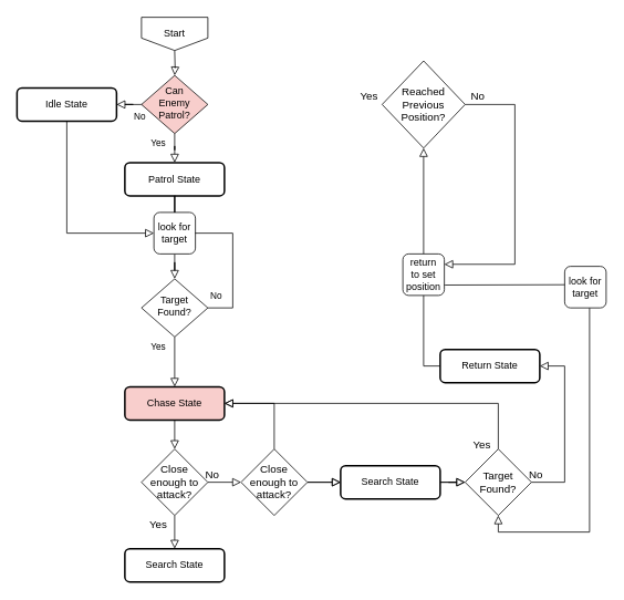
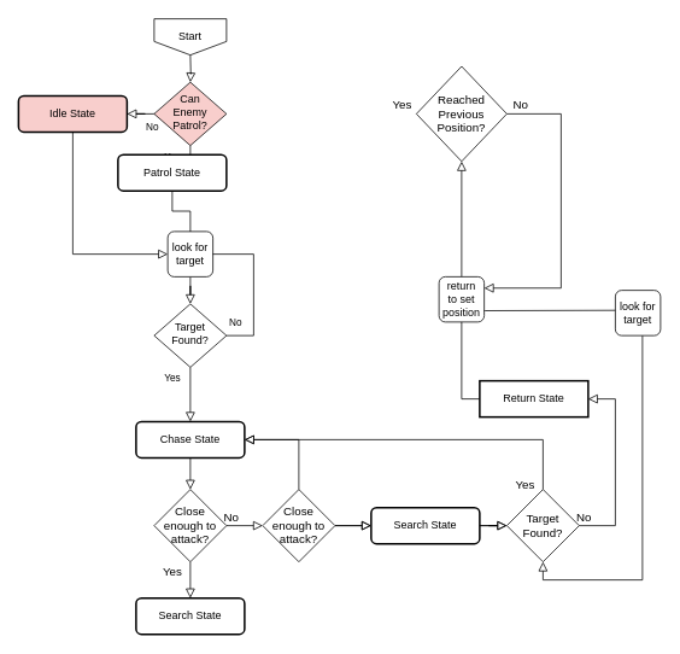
  <mxCell id="0" />
  <mxCell id="1" parent="0" />
  <mxCell id="2" value="" style="rounded=0;html=1;jettySize=auto;orthogonalLoop=1;fontSize=11;endArrow=block;endFill=0;endSize=8;strokeWidth=1;shadow=0;labelBackgroundColor=none;edgeStyle=orthogonalEdgeStyle;" parent="1" target="5" edge="1"><mxGeometry relative="1" as="geometry"><mxPoint x="210" y="60" as="sourcePoint" /></mxGeometry></mxCell>
  <mxCell id="3" value="Yes" style="rounded=0;html=1;jettySize=auto;orthogonalLoop=1;fontSize=11;endArrow=block;endFill=0;endSize=8;strokeWidth=1;shadow=0;labelBackgroundColor=none;edgeStyle=orthogonalEdgeStyle;entryX=0.5;entryY=0;entryDx=0;entryDy=0;" parent="1" source="5" target="15" edge="1"><mxGeometry x="-0.5" y="-20" relative="1" as="geometry"><mxPoint as="offset" /></mxGeometry></mxCell>
  <mxCell id="4" value="No" style="edgeStyle=orthogonalEdgeStyle;rounded=0;html=1;jettySize=auto;orthogonalLoop=1;fontSize=11;endArrow=block;endFill=0;endSize=8;strokeWidth=1;shadow=0;labelBackgroundColor=none;" parent="1" source="5" target="7" edge="1"><mxGeometry x="-0.9" y="15" relative="1" as="geometry"><mxPoint as="offset" /></mxGeometry></mxCell>
  <mxCell id="5" value="&lt;div&gt;&lt;span&gt;Can&lt;/span&gt;&lt;/div&gt;&lt;div&gt;&lt;span&gt;Enemy&lt;/span&gt;&lt;/div&gt;&lt;div&gt;&lt;span&gt;Patrol?&lt;/span&gt;&lt;/div&gt;" style="rhombus;whiteSpace=wrap;html=1;shadow=0;fontFamily=Helvetica;fontSize=12;align=center;strokeWidth=1;spacing=6;spacingTop=-4;fillColor=#f8cecc;" parent="1" vertex="1"><mxGeometry x="170" y="90" width="80" height="70" as="geometry" /></mxCell>
  <mxCell id="6" style="edgeStyle=orthogonalEdgeStyle;rounded=0;orthogonalLoop=1;jettySize=auto;html=1;entryX=0;entryY=0.5;entryDx=0;entryDy=0;fontSize=13;endArrow=block;endFill=0;endSize=8;strokeWidth=1;" edge="1" parent="1" source="7" target="17"><mxGeometry relative="1" as="geometry"><Array as="points"><mxPoint x="80" y="280" /></Array></mxGeometry></mxCell>
- <mxCell id="7" value="Idle State" style="rounded=1;whiteSpace=wrap;html=1;fontSize=12;glass=0;strokeWidth=2;shadow=0;" parent="1" vertex="1"><mxGeometry x="20" y="105" width="120" height="40" as="geometry" /></mxCell>
+ <mxCell id="7" value="Idle State" style="rounded=1;whiteSpace=wrap;html=1;fontSize=12;glass=0;strokeWidth=2;shadow=0;fillColor=#f8cecc;" parent="1" vertex="1"><mxGeometry x="20" y="105" width="120" height="40" as="geometry" /></mxCell>
  <mxCell id="8" value="No" style="rounded=0;html=1;jettySize=auto;orthogonalLoop=1;fontSize=11;endArrow=block;endFill=0;endSize=8;strokeWidth=1;shadow=0;labelBackgroundColor=none;edgeStyle=orthogonalEdgeStyle;" parent="1" source="10" target="12" edge="1"><mxGeometry x="-1" y="71" relative="1" as="geometry"><mxPoint x="-21" y="-50" as="offset" /></mxGeometry></mxCell>
  <mxCell id="9" value="Yes" style="edgeStyle=orthogonalEdgeStyle;rounded=0;html=1;jettySize=auto;orthogonalLoop=1;fontSize=11;endArrow=none;endFill=0;endSize=8;strokeWidth=1;shadow=0;labelBackgroundColor=none;exitX=1;exitY=0.5;exitDx=0;exitDy=0;startArrow=none;" parent="1" source="17" edge="1"><mxGeometry x="0.111" y="141" relative="1" as="geometry"><mxPoint x="121" y="140" as="offset" /><mxPoint x="210" y="255" as="targetPoint" /><Array as="points" /></mxGeometry></mxCell>
  <mxCell id="10" value="Target &lt;br&gt;Found?" style="rhombus;whiteSpace=wrap;html=1;shadow=0;fontFamily=Helvetica;fontSize=12;align=center;strokeWidth=1;spacing=6;spacingTop=-4;" parent="1" vertex="1"><mxGeometry x="170" y="335" width="80" height="70" as="geometry" /></mxCell>
  <mxCell id="11" style="edgeStyle=orthogonalEdgeStyle;rounded=0;orthogonalLoop=1;jettySize=auto;html=1;exitX=0.5;exitY=1;exitDx=0;exitDy=0;entryX=0.5;entryY=0;entryDx=0;entryDy=0;entryPerimeter=0;fontSize=13;endArrow=block;endFill=0;endSize=8;strokeWidth=1;" edge="1" parent="1" source="12" target="21"><mxGeometry relative="1" as="geometry" /></mxCell>
- <mxCell id="12" value="Chase State" style="rounded=1;whiteSpace=wrap;html=1;fontSize=12;glass=0;strokeWidth=2;shadow=0;fillColor=#f8cecc;" parent="1" vertex="1"><mxGeometry x="150" y="465" width="120" height="40" as="geometry" /></mxCell>
+ <mxCell id="12" value="Chase State" style="rounded=1;whiteSpace=wrap;html=1;fontSize=12;glass=0;strokeWidth=2;shadow=0;" parent="1" vertex="1"><mxGeometry x="150" y="465" width="120" height="40" as="geometry" /></mxCell>
  <mxCell id="13" value="Start" style="shape=offPageConnector;whiteSpace=wrap;html=1;" vertex="1" parent="1"><mxGeometry x="170" y="20" width="80" height="40" as="geometry" /></mxCell>
  <mxCell id="14" style="edgeStyle=orthogonalEdgeStyle;rounded=0;orthogonalLoop=1;jettySize=auto;html=1;endArrow=block;endFill=0;strokeWidth=1;endSize=8;startArrow=none;entryX=0.5;entryY=0;entryDx=0;entryDy=0;" edge="1" parent="1" source="17" target="10"><mxGeometry relative="1" as="geometry"><mxPoint x="230" y="330" as="targetPoint" /></mxGeometry></mxCell>
- <mxCell id="15" value="Patrol State" style="rounded=1;whiteSpace=wrap;html=1;fontSize=12;glass=0;strokeWidth=2;shadow=0;" vertex="1" parent="1"><mxGeometry x="150" y="195" width="120" height="40" as="geometry" /></mxCell>
+ <mxCell id="15" value="Patrol State" style="rounded=1;whiteSpace=wrap;html=1;fontSize=12;glass=0;strokeWidth=2;shadow=0;" vertex="1" parent="1"><mxGeometry x="130" y="170" width="120" height="40" as="geometry" /></mxCell>
  <mxCell id="16" value="" style="edgeStyle=orthogonalEdgeStyle;rounded=0;orthogonalLoop=1;jettySize=auto;html=1;entryX=0.5;entryY=0;entryDx=0;entryDy=0;endArrow=none;endFill=0;strokeWidth=1;endSize=8;" edge="1" parent="1" source="15" target="17"><mxGeometry relative="1" as="geometry"><mxPoint x="210" y="235" as="sourcePoint" /><mxPoint x="210" y="335" as="targetPoint" /><Array as="points" /></mxGeometry></mxCell>
  <mxCell id="17" value="look for&lt;br&gt;target" style="rounded=1;whiteSpace=wrap;html=1;absoluteArcSize=1;arcSize=14;strokeWidth=1;align=center;" vertex="1" parent="1"><mxGeometry x="185" y="255" width="50" height="50" as="geometry" /></mxCell>
  <mxCell id="18" value="" style="edgeStyle=orthogonalEdgeStyle;rounded=0;html=1;jettySize=auto;orthogonalLoop=1;fontSize=11;endArrow=none;endFill=0;endSize=8;strokeWidth=1;shadow=0;labelBackgroundColor=none;exitX=1;exitY=0.5;exitDx=0;exitDy=0;entryX=1;entryY=0.5;entryDx=0;entryDy=0;" edge="1" parent="1" source="10" target="17"><mxGeometry x="-1" y="-75" relative="1" as="geometry"><mxPoint x="-60" y="-30" as="offset" /><mxPoint x="250" y="370" as="sourcePoint" /><mxPoint x="270" y="275" as="targetPoint" /><Array as="points"><mxPoint x="280" y="370" /><mxPoint x="280" y="280" /></Array></mxGeometry></mxCell>
  <mxCell id="19" style="edgeStyle=orthogonalEdgeStyle;rounded=0;orthogonalLoop=1;jettySize=auto;html=1;exitX=1;exitY=0.5;exitDx=0;exitDy=0;exitPerimeter=0;fontSize=13;endArrow=block;endFill=0;endSize=8;strokeWidth=1;entryX=0;entryY=0.5;entryDx=0;entryDy=0;startArrow=none;" edge="1" parent="1" source="39" target="26"><mxGeometry relative="1" as="geometry"><mxPoint x="310" y="579.571" as="targetPoint" /></mxGeometry></mxCell>
  <mxCell id="20" style="edgeStyle=orthogonalEdgeStyle;rounded=0;orthogonalLoop=1;jettySize=auto;html=1;entryX=0.5;entryY=0;entryDx=0;entryDy=0;fontSize=13;endArrow=block;endFill=0;endSize=8;strokeWidth=1;" edge="1" parent="1" source="21" target="47"><mxGeometry relative="1" as="geometry" /></mxCell>
  <mxCell id="21" value="Close&lt;br&gt;enough to attack?" style="strokeWidth=1;html=1;shape=mxgraph.flowchart.decision;whiteSpace=wrap;fontSize=13;align=center;" vertex="1" parent="1"><mxGeometry x="170" y="540" width="80" height="80" as="geometry" /></mxCell>
  <mxCell id="22" value="Yes" style="text;html=1;resizable=0;autosize=1;align=center;verticalAlign=middle;points=[];fillColor=none;strokeColor=none;rounded=0;fontSize=13;" vertex="1" parent="1"><mxGeometry x="170" y="620" width="40" height="20" as="geometry" /></mxCell>
  <mxCell id="23" value="No" style="text;html=1;resizable=0;autosize=1;align=center;verticalAlign=middle;points=[];fillColor=none;strokeColor=none;rounded=0;fontSize=13;" vertex="1" parent="1"><mxGeometry x="240" y="560" width="30" height="20" as="geometry" /></mxCell>
  <mxCell id="24" style="edgeStyle=orthogonalEdgeStyle;rounded=0;orthogonalLoop=1;jettySize=auto;html=1;exitX=1;exitY=0.5;exitDx=0;exitDy=0;fontSize=13;endArrow=block;endFill=0;endSize=8;strokeWidth=1;entryX=0;entryY=0.5;entryDx=0;entryDy=0;entryPerimeter=0;" edge="1" parent="1" source="26" target="45"><mxGeometry relative="1" as="geometry"><mxPoint x="490" y="579.571" as="targetPoint" /></mxGeometry></mxCell>
  <mxCell id="25" value="" style="edgeStyle=orthogonalEdgeStyle;rounded=0;orthogonalLoop=1;jettySize=auto;html=1;fontSize=13;endArrow=block;endFill=0;endSize=8;strokeWidth=1;" edge="1" parent="1" source="26" target="45"><mxGeometry relative="1" as="geometry" /></mxCell>
  <mxCell id="26" value="Search State" style="rounded=1;whiteSpace=wrap;html=1;fontSize=12;glass=0;strokeWidth=2;shadow=0;" vertex="1" parent="1"><mxGeometry x="410" y="560" width="120" height="40" as="geometry" /></mxCell>
  <mxCell id="27" style="edgeStyle=orthogonalEdgeStyle;rounded=0;orthogonalLoop=1;jettySize=auto;html=1;entryX=0.5;entryY=1;entryDx=0;entryDy=0;entryPerimeter=0;fontSize=13;endArrow=block;endFill=0;endSize=8;strokeWidth=1;startArrow=none;" edge="1" parent="1" source="31" target="30"><mxGeometry relative="1" as="geometry" /></mxCell>
- <mxCell id="28" value="Return State" style="rounded=1;whiteSpace=wrap;html=1;fontSize=12;glass=0;strokeWidth=2;shadow=0;" vertex="1" parent="1"><mxGeometry x="530" y="420" width="120" height="40" as="geometry" /></mxCell>
+ <mxCell id="28" value="Return State" style="whiteSpace=wrap;html=1;fontSize=12;glass=0;strokeWidth=2;shadow=0;rounded=0;" vertex="1" parent="1"><mxGeometry x="530" y="420" width="120" height="40" as="geometry" /></mxCell>
  <mxCell id="29" style="edgeStyle=orthogonalEdgeStyle;rounded=0;orthogonalLoop=1;jettySize=auto;html=1;fontSize=13;endArrow=block;endFill=0;endSize=8;strokeWidth=1;entryX=1;entryY=0.25;entryDx=0;entryDy=0;" edge="1" parent="1" source="30" target="31"><mxGeometry relative="1" as="geometry"><mxPoint x="600" y="340" as="targetPoint" /><Array as="points"><mxPoint x="620" y="125" /><mxPoint x="620" y="318" /></Array></mxGeometry></mxCell>
  <mxCell id="30" value="Reached Previous Position?" style="strokeWidth=1;html=1;shape=mxgraph.flowchart.decision;whiteSpace=wrap;fontSize=13;align=center;" vertex="1" parent="1"><mxGeometry x="460" y="72.5" width="100" height="105" as="geometry" /></mxCell>
  <mxCell id="31" value="return &lt;br&gt;to set position" style="rounded=1;whiteSpace=wrap;html=1;absoluteArcSize=1;arcSize=14;strokeWidth=1;align=center;" vertex="1" parent="1"><mxGeometry x="485" y="305" width="50" height="50" as="geometry" /></mxCell>
  <mxCell id="32" value="" style="edgeStyle=orthogonalEdgeStyle;rounded=0;orthogonalLoop=1;jettySize=auto;html=1;entryX=0.5;entryY=1;entryDx=0;entryDy=0;entryPerimeter=0;fontSize=13;endArrow=none;endFill=0;endSize=8;strokeWidth=1;" edge="1" parent="1" source="28" target="31"><mxGeometry relative="1" as="geometry"><mxPoint x="590" y="400" as="sourcePoint" /><mxPoint x="590" y="267.5" as="targetPoint" /><Array as="points"><mxPoint x="510" y="440" /><mxPoint x="510" y="355" /></Array></mxGeometry></mxCell>
  <mxCell id="33" value="No" style="text;html=1;resizable=0;autosize=1;align=center;verticalAlign=middle;points=[];fillColor=none;strokeColor=none;rounded=0;fontSize=13;" vertex="1" parent="1"><mxGeometry x="590" y="560" width="30" height="20" as="geometry" /></mxCell>
  <mxCell id="34" value="Yes" style="text;html=1;resizable=0;autosize=1;align=center;verticalAlign=middle;points=[];fillColor=none;strokeColor=none;rounded=0;fontSize=13;" vertex="1" parent="1"><mxGeometry x="560" y="525" width="40" height="20" as="geometry" /></mxCell>
  <mxCell id="35" value="Yes" style="text;html=1;resizable=0;autosize=1;align=center;verticalAlign=middle;points=[];fillColor=none;strokeColor=none;rounded=0;fontSize=13;" vertex="1" parent="1"><mxGeometry x="424" y="105" width="40" height="20" as="geometry" /></mxCell>
  <mxCell id="36" value="No" style="text;html=1;resizable=0;autosize=1;align=center;verticalAlign=middle;points=[];fillColor=none;strokeColor=none;rounded=0;fontSize=13;" vertex="1" parent="1"><mxGeometry x="560" y="105" width="30" height="20" as="geometry" /></mxCell>
  <mxCell id="37" style="edgeStyle=orthogonalEdgeStyle;rounded=0;orthogonalLoop=1;jettySize=auto;html=1;fontSize=13;endArrow=block;endFill=0;endSize=8;strokeWidth=1;entryX=1;entryY=0.5;entryDx=0;entryDy=0;exitX=0.5;exitY=0;exitDx=0;exitDy=0;exitPerimeter=0;" edge="1" parent="1" source="39" target="12"><mxGeometry relative="1" as="geometry"><mxPoint x="310" y="480" as="targetPoint" /><Array as="points"><mxPoint x="330" y="485" /></Array></mxGeometry></mxCell>
  <mxCell id="38" value="" style="edgeStyle=orthogonalEdgeStyle;rounded=0;orthogonalLoop=1;jettySize=auto;html=1;fontSize=13;endArrow=block;endFill=0;endSize=8;strokeWidth=1;" edge="1" parent="1" source="39" target="26"><mxGeometry relative="1" as="geometry" /></mxCell>
  <mxCell id="39" value="Close&lt;br&gt;enough to attack?" style="strokeWidth=1;html=1;shape=mxgraph.flowchart.decision;whiteSpace=wrap;fontSize=13;align=center;" vertex="1" parent="1"><mxGeometry x="290" y="540" width="80" height="80" as="geometry" /></mxCell>
  <mxCell id="40" value="" style="edgeStyle=orthogonalEdgeStyle;rounded=0;orthogonalLoop=1;jettySize=auto;html=1;exitX=1;exitY=0.5;exitDx=0;exitDy=0;exitPerimeter=0;fontSize=13;endArrow=block;endFill=0;endSize=8;strokeWidth=1;entryX=0;entryY=0.5;entryDx=0;entryDy=0;" edge="1" parent="1" source="21" target="39"><mxGeometry relative="1" as="geometry"><mxPoint x="370" y="580" as="targetPoint" /><mxPoint x="250" y="580" as="sourcePoint" /></mxGeometry></mxCell>
  <mxCell id="41" style="edgeStyle=orthogonalEdgeStyle;rounded=0;orthogonalLoop=1;jettySize=auto;html=1;fontSize=13;endArrow=block;endFill=0;endSize=8;strokeWidth=1;" edge="1" parent="1" target="12"><mxGeometry relative="1" as="geometry"><mxPoint x="600" y="540" as="sourcePoint" /><mxPoint x="270" y="485" as="targetPoint" /><Array as="points"><mxPoint x="600" y="485" /></Array></mxGeometry></mxCell>
  <mxCell id="42" style="edgeStyle=orthogonalEdgeStyle;rounded=0;orthogonalLoop=1;jettySize=auto;html=1;exitX=1;exitY=0.5;exitDx=0;exitDy=0;exitPerimeter=0;fontSize=13;endArrow=block;endFill=0;endSize=8;strokeWidth=1;entryX=1;entryY=0.5;entryDx=0;entryDy=0;startArrow=none;" edge="1" parent="1" source="45" target="28"><mxGeometry relative="1" as="geometry"><mxPoint x="590" y="460" as="targetPoint" /><mxPoint x="600" y="580" as="sourcePoint" /><Array as="points"><mxPoint x="680" y="580" /><mxPoint x="680" y="440" /></Array></mxGeometry></mxCell>
  <mxCell id="43" style="edgeStyle=orthogonalEdgeStyle;rounded=0;orthogonalLoop=1;jettySize=auto;html=1;fontSize=13;endArrow=block;endFill=0;endSize=8;strokeWidth=1;entryX=0.5;entryY=1;entryDx=0;entryDy=0;entryPerimeter=0;exitX=1;exitY=0.75;exitDx=0;exitDy=0;" edge="1" parent="1" source="31"><mxGeometry relative="1" as="geometry"><mxPoint x="600" y="620" as="targetPoint" /><mxPoint x="536" y="342" as="sourcePoint" /><Array as="points"><mxPoint x="536" y="343" /><mxPoint x="710" y="342" /><mxPoint x="710" y="640" /><mxPoint x="600" y="640" /></Array></mxGeometry></mxCell>
  <mxCell id="44" value="look for&lt;br&gt;target" style="rounded=1;whiteSpace=wrap;html=1;absoluteArcSize=1;arcSize=14;strokeWidth=1;align=center;" vertex="1" parent="1"><mxGeometry x="680" y="320" width="50" height="50" as="geometry" /></mxCell>
  <mxCell id="45" value="Target&lt;br&gt;Found?" style="strokeWidth=1;html=1;shape=mxgraph.flowchart.decision;whiteSpace=wrap;fontSize=13;align=center;" vertex="1" parent="1"><mxGeometry x="560" y="540" width="80" height="80" as="geometry" /></mxCell>
  <mxCell id="46" value="No" style="text;html=1;resizable=0;autosize=1;align=center;verticalAlign=middle;points=[];fillColor=none;strokeColor=none;rounded=0;fontSize=13;" vertex="1" parent="1"><mxGeometry x="630" y="560" width="30" height="20" as="geometry" /></mxCell>
  <mxCell id="47" value="Search State" style="rounded=1;whiteSpace=wrap;html=1;fontSize=12;glass=0;strokeWidth=2;shadow=0;" vertex="1" parent="1"><mxGeometry x="150" y="660" width="120" height="40" as="geometry" /></mxCell>
